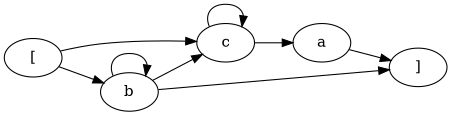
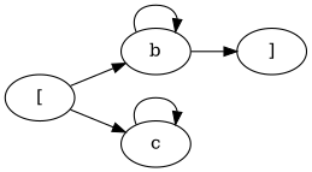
  digraph {
    rankdir=LR
    n1 [label="["]
    n2 [label=b]
    n3 [label=c]
    n4 [label="]"]
-   n5 [label=a]
    n1 -> n2
    n1 -> n3
    n2 -> n2
-   n2 -> n3
    n2 -> n4
    n3 -> n3
-   n3 -> n5
-   n5 -> n4
  }
